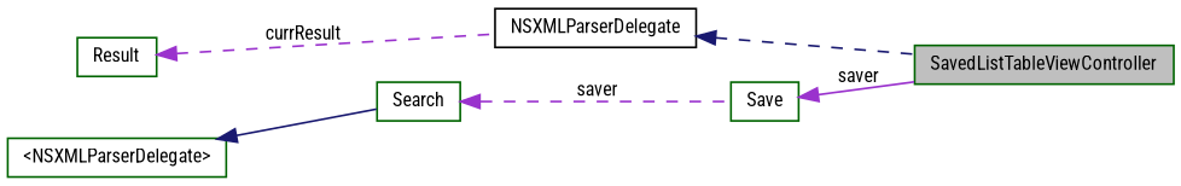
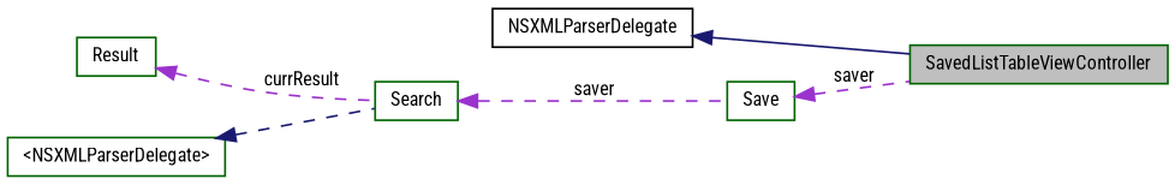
  digraph {
    fontname="Roboto Condensed"
    rankdir=LR
    node [color=darkgreen fillcolor=white fontname="Roboto Condensed" fontsize=10 shape=record style=filled]
    edge [color=darkorchid3 dir=back fontname="Roboto Condensed" fontsize=10 labelfontname=Helvetica labelfontsize=10 style=dashed]
    n1 [fillcolor=grey75 fontcolor=black height=0.2 label=SavedListTableViewController width=0.4]
    n2 [color=black height=0.2 label=NSXMLParserDelegate width=0.4]
    n3 [height=0.2 label=Save width=0.4]
    n4 [height=0.2 label=Search width=0.4]
    n5 [height=0.2 label=Result width=0.4]
    n6 [height=0.2 label="\<NSXMLParserDelegate\>" width=0.4]
-   n2 -> n1 [color=midnightblue]
-   n3 -> n1 [label=" saver" style=solid]
+   n2 -> n1 [color=midnightblue style=solid]
+   n3 -> n1 [label=" saver"]
    n4 -> n3 [label=" saver"]
-   n5 -> n2 [label=" currResult"]
-   n6 -> n4 [color=midnightblue style=solid]
+   n5 -> n4 [label=" currResult"]
+   n6 -> n4 [color=midnightblue]
  }
